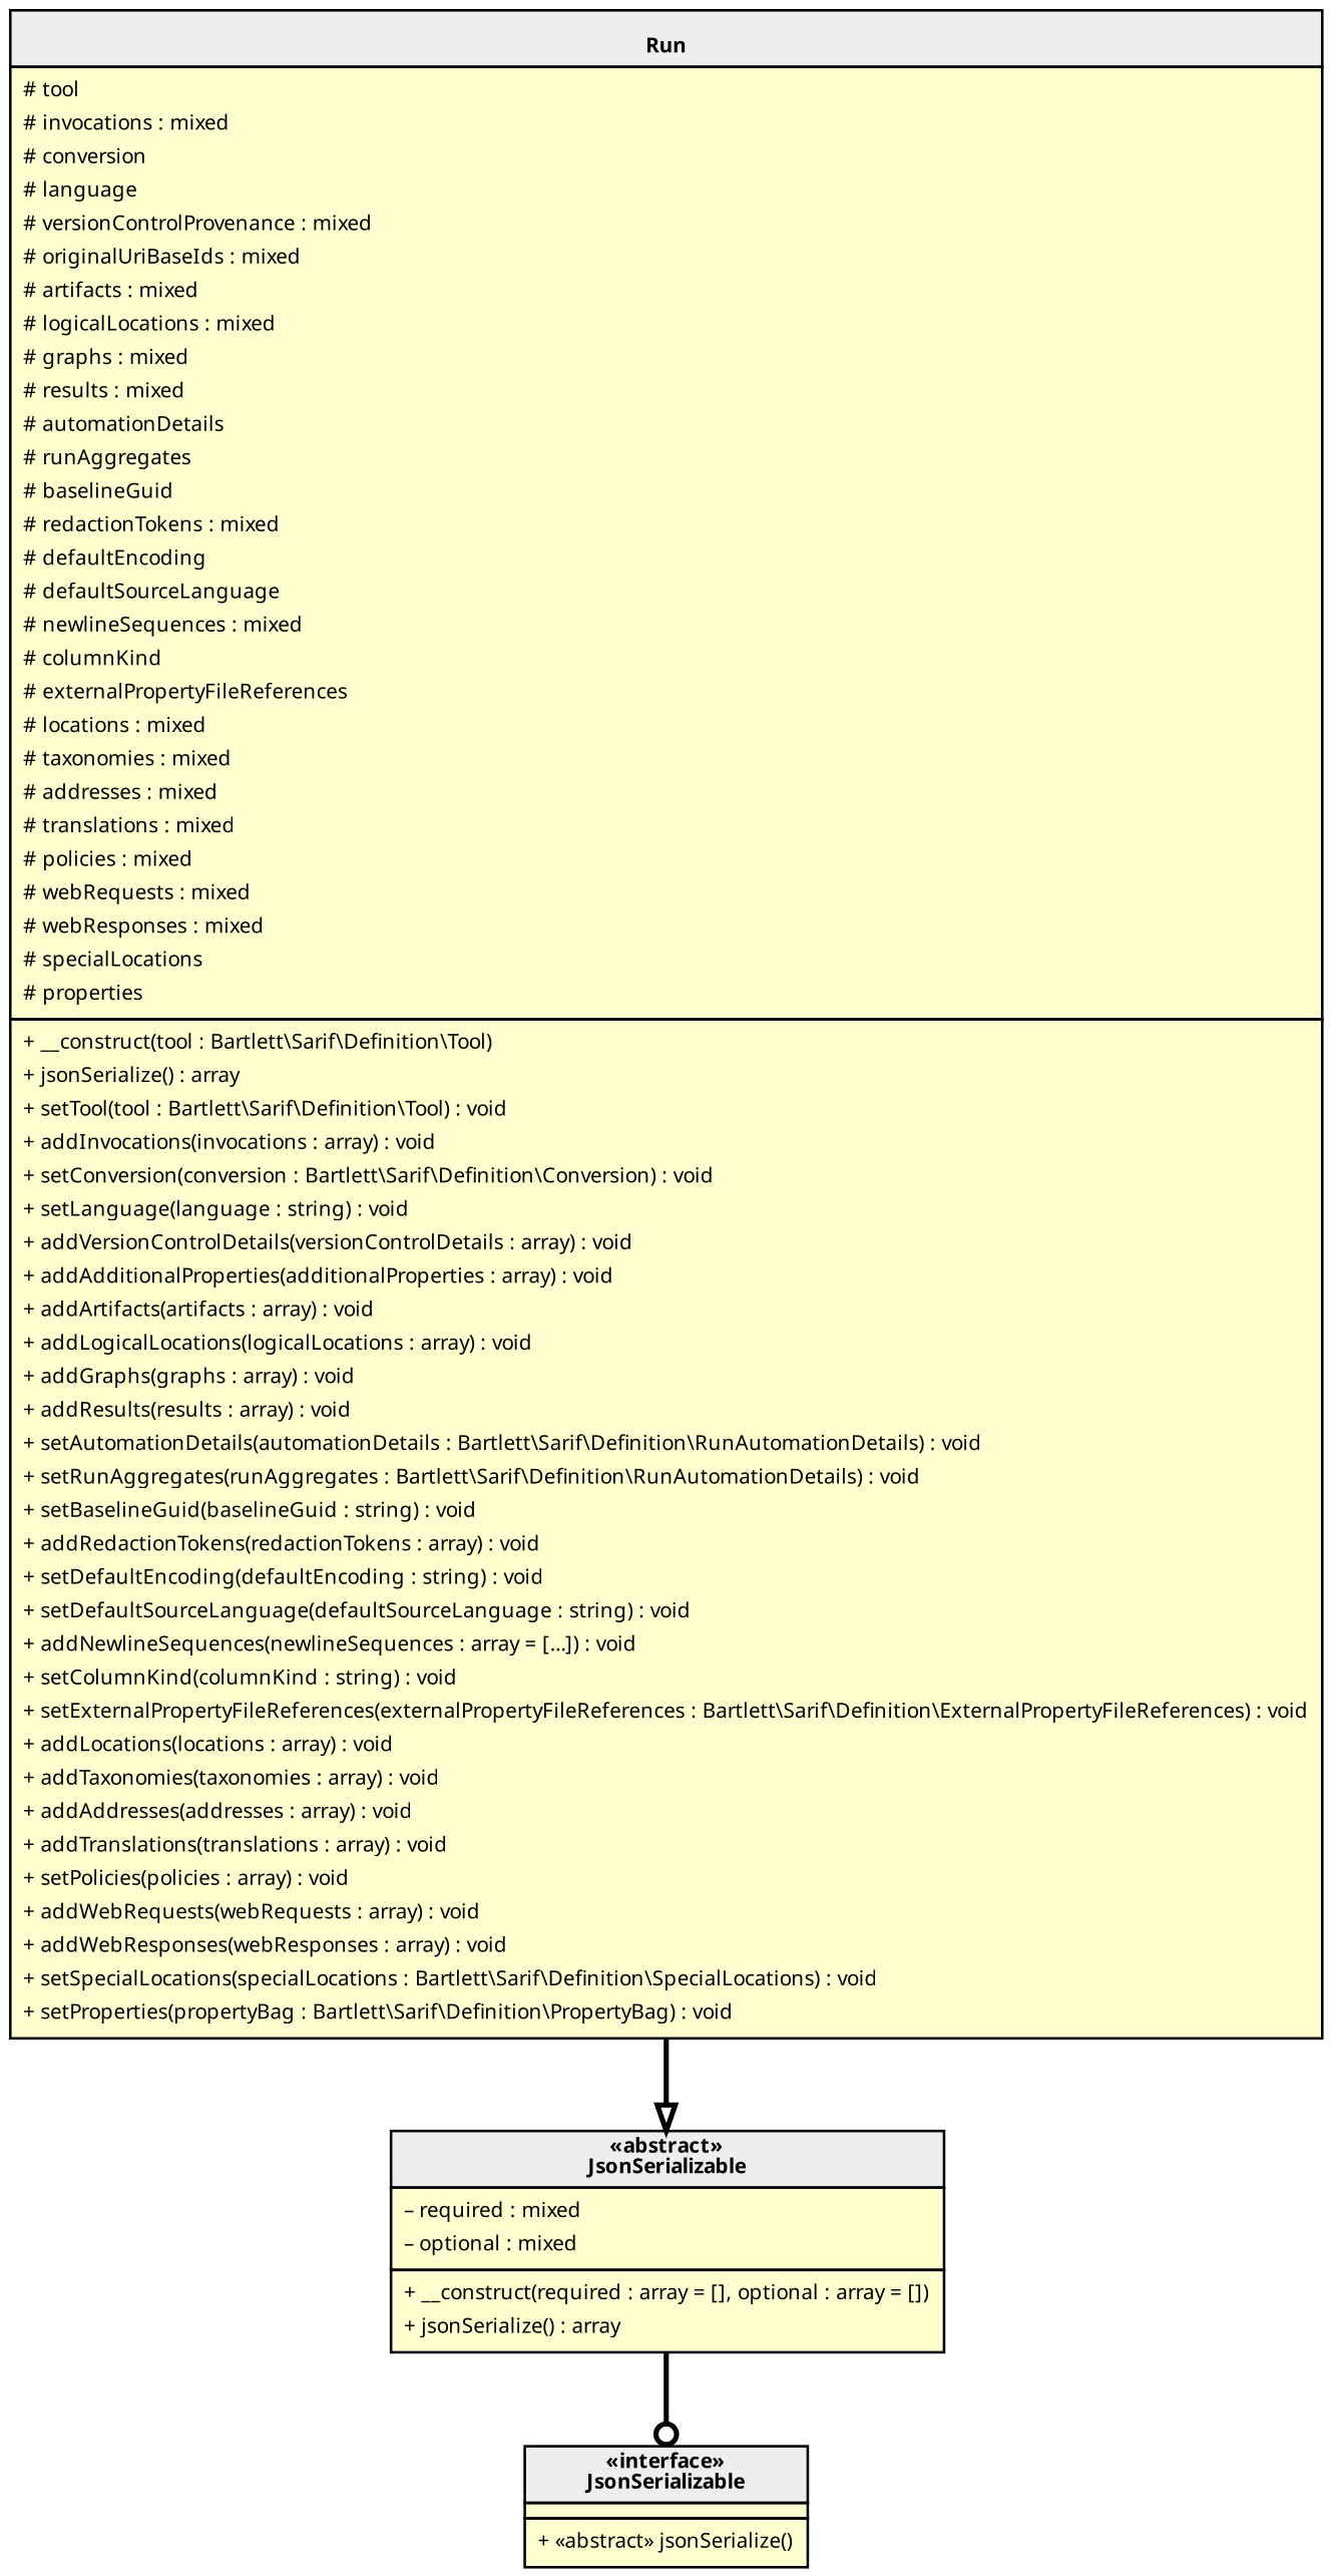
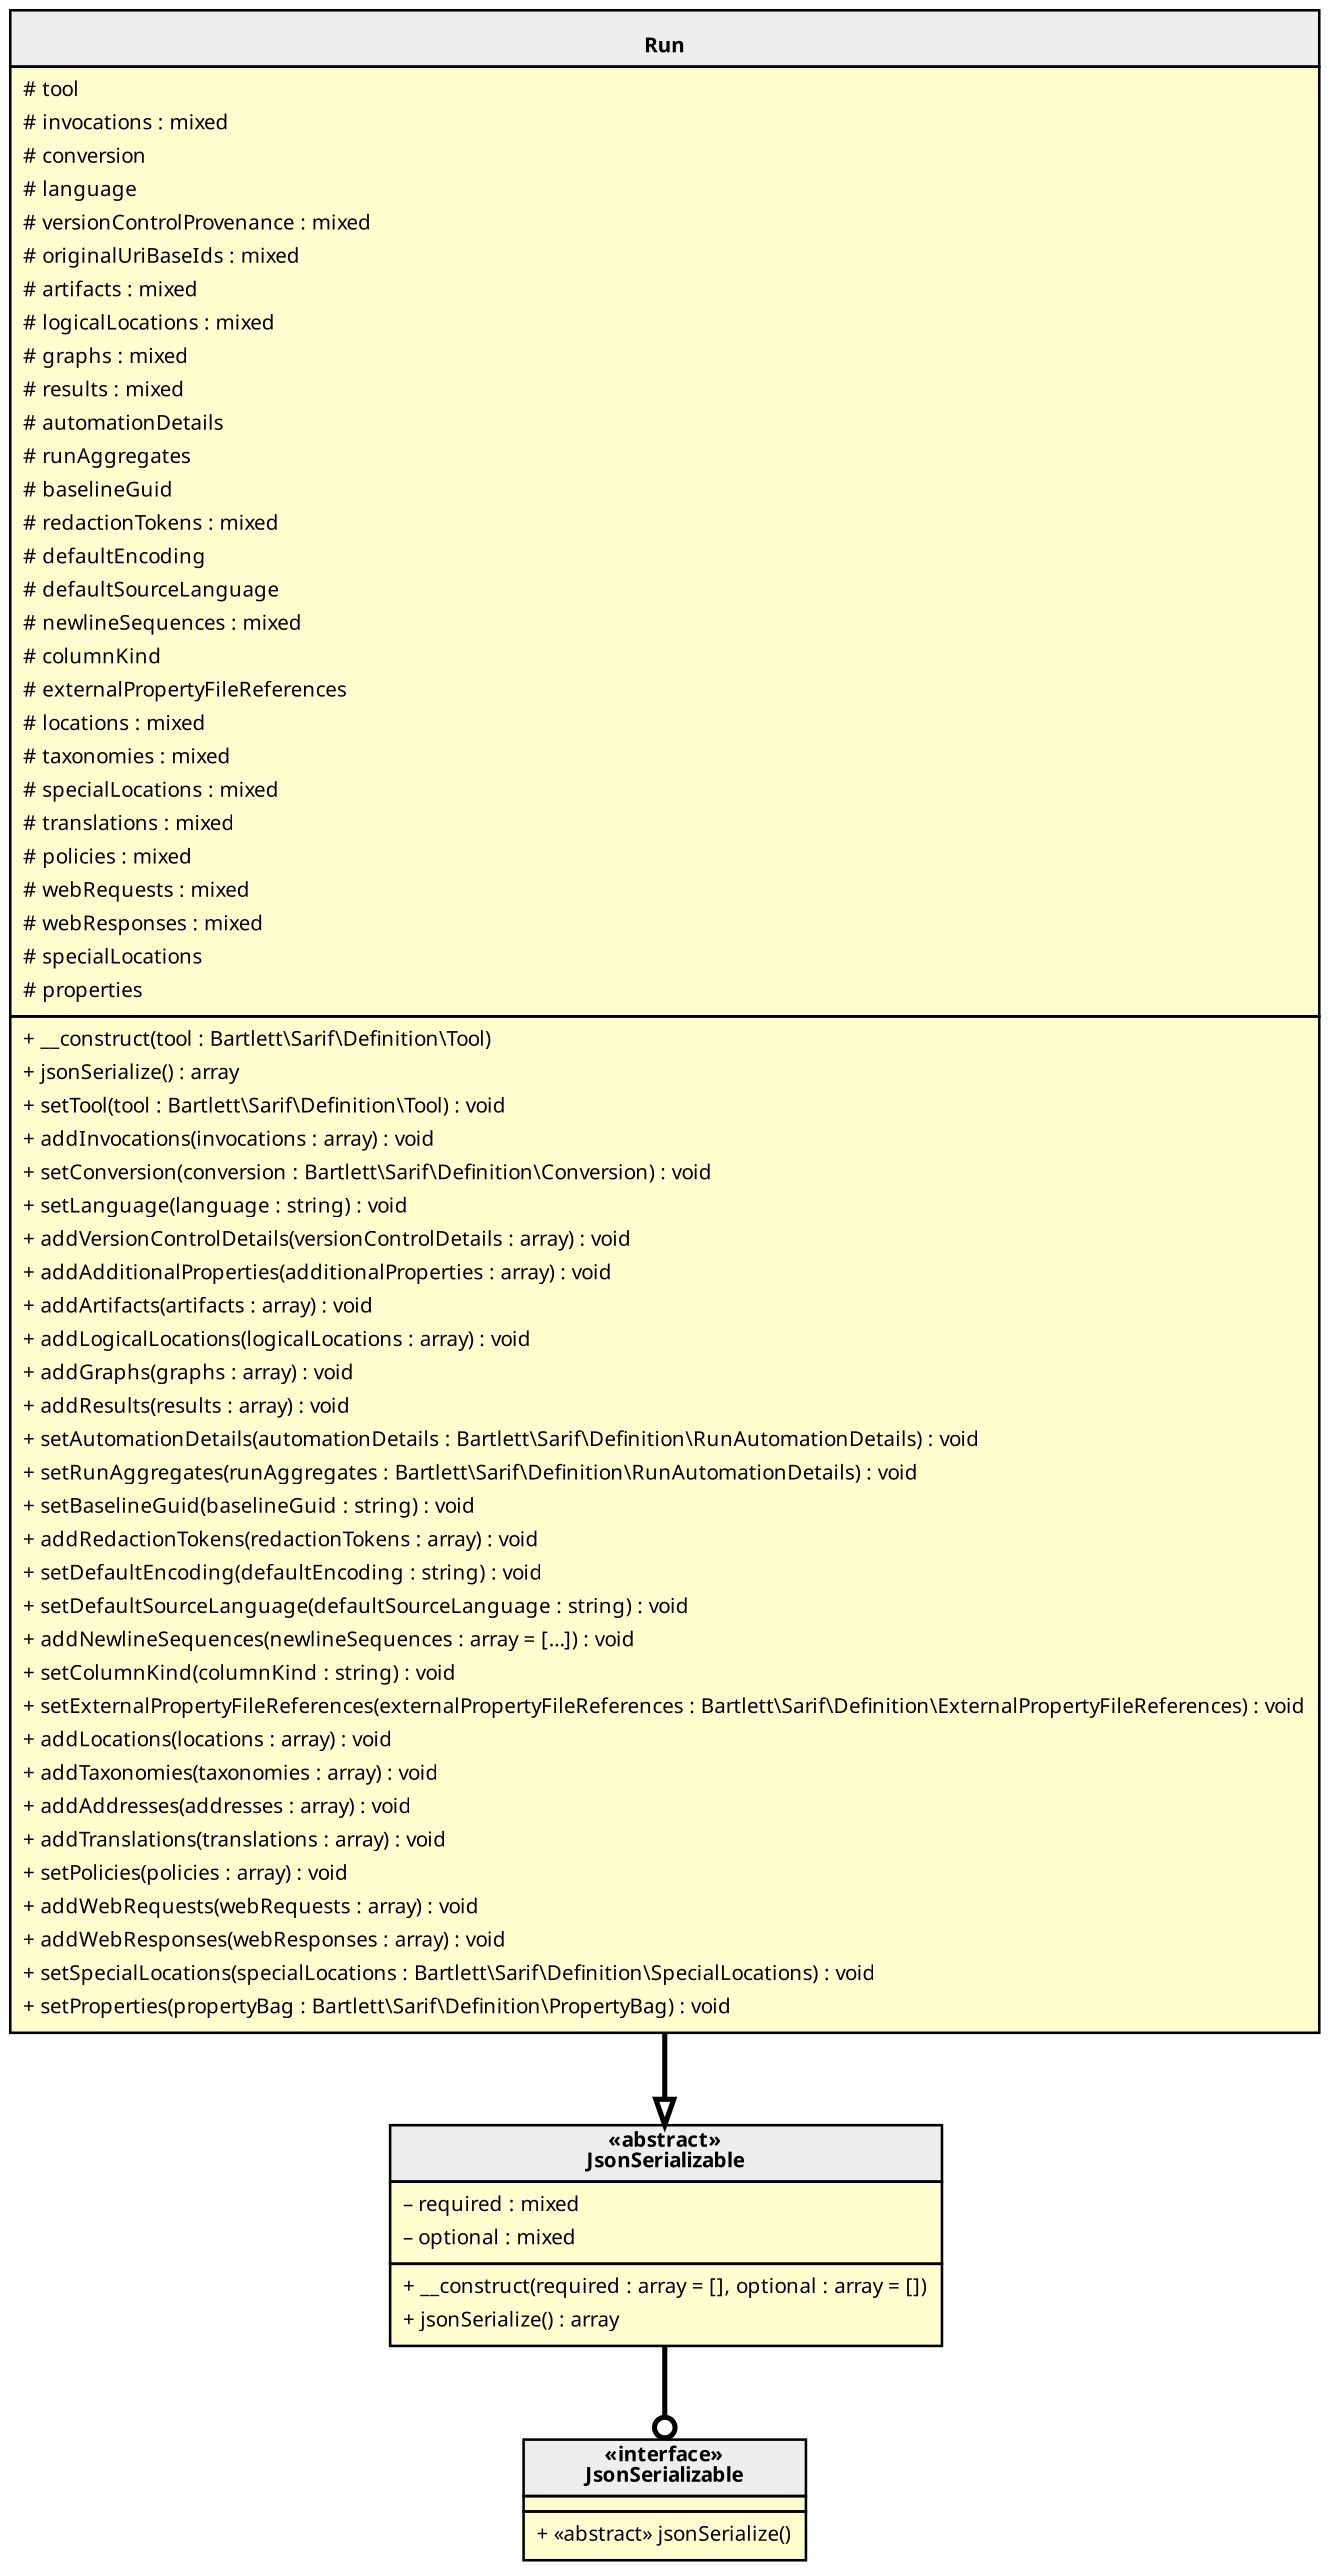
  digraph {
    rankdir=TB
    node [fillcolor="#FEFECE" fontname=Verdana fontsize=8 margin=0 shape=none style=filled]
    edge [fontname=Verdana fontsize=8 style=bold]
    n1 [label=< <table cellspacing="0" border="0" cellborder="1">     <tr><td bgcolor="#eeeeee"><b>«abstract»<br/>JsonSerializable</b></td></tr>     <tr><td><table border="0" cellspacing="0" cellpadding="2">     <tr><td align="left">– required : mixed</td></tr>     <tr><td align="left">– optional : mixed</td></tr> </table></td></tr>     <tr><td><table border="0" cellspacing="0" cellpadding="2">     <tr><td align="left">+ __construct(required : array = [], optional : array = [])</td></tr>     <tr><td align="left">+ jsonSerialize() : array</td></tr> </table></td></tr> </table>>]
-   n2 [label=< <table cellspacing="0" border="0" cellborder="1">     <tr><td bgcolor="#eeeeee"><b><br/>Run</b></td></tr>     <tr><td><table border="0" cellspacing="0" cellpadding="2">     <tr><td align="left"># tool</td></tr>     <tr><td align="left"># invocations : mixed</td></tr>     <tr><td align="left"># conversion</td></tr>     <tr><td align="left"># language</td></tr>     <tr><td align="left"># versionControlProvenance : mixed</td></tr>     <tr><td align="left"># originalUriBaseIds : mixed</td></tr>     <tr><td align="left"># artifacts : mixed</td></tr>     <tr><td align="left"># logicalLocations : mixed</td></tr>     <tr><td align="left"># graphs : mixed</td></tr>     <tr><td align="left"># results : mixed</td></tr>     <tr><td align="left"># automationDetails</td></tr>     <tr><td align="left"># runAggregates</td></tr>     <tr><td align="left"># baselineGuid</td></tr>     <tr><td align="left"># redactionTokens : mixed</td></tr>     <tr><td align="left"># defaultEncoding</td></tr>     <tr><td align="left"># defaultSourceLanguage</td></tr>     <tr><td align="left"># newlineSequences : mixed</td></tr>     <tr><td align="left"># columnKind</td></tr>     <tr><td align="left"># externalPropertyFileReferences</td></tr>     <tr><td align="left"># locations : mixed</td></tr>     <tr><td align="left"># taxonomies : mixed</td></tr>     <tr><td align="left"># addresses : mixed</td></tr>     <tr><td align="left"># translations : mixed</td></tr>     <tr><td align="left"># policies : mixed</td></tr>     <tr><td align="left"># webRequests : mixed</td></tr>     <tr><td align="left"># webResponses : mixed</td></tr>     <tr><td align="left"># specialLocations</td></tr>     <tr><td align="left"># properties</td></tr> </table></td></tr>     <tr><td><table border="0" cellspacing="0" cellpadding="2">     <tr><td align="left">+ __construct(tool : Bartlett\\Sarif\\Definition\\Tool)</td></tr>     <tr><td align="left">+ jsonSerialize() : array</td></tr>     <tr><td align="left">+ setTool(tool : Bartlett\\Sarif\\Definition\\Tool) : void</td></tr>     <tr><td align="left">+ addInvocations(invocations : array) : void</td></tr>     <tr><td align="left">+ setConversion(conversion : Bartlett\\Sarif\\Definition\\Conversion) : void</td></tr>     <tr><td align="left">+ setLanguage(language : string) : void</td></tr>     <tr><td align="left">+ addVersionControlDetails(versionControlDetails : array) : void</td></tr>     <tr><td align="left">+ addAdditionalProperties(additionalProperties : array) : void</td></tr>     <tr><td align="left">+ addArtifacts(artifacts : array) : void</td></tr>     <tr><td align="left">+ addLogicalLocations(logicalLocations : array) : void</td></tr>     <tr><td align="left">+ addGraphs(graphs : array) : void</td></tr>     <tr><td align="left">+ addResults(results : array) : void</td></tr>     <tr><td align="left">+ setAutomationDetails(automationDetails : Bartlett\\Sarif\\Definition\\RunAutomationDetails) : void</td></tr>     <tr><td align="left">+ setRunAggregates(runAggregates : Bartlett\\Sarif\\Definition\\RunAutomationDetails) : void</td></tr>     <tr><td align="left">+ setBaselineGuid(baselineGuid : string) : void</td></tr>     <tr><td align="left">+ addRedactionTokens(redactionTokens : array) : void</td></tr>     <tr><td align="left">+ setDefaultEncoding(defaultEncoding : string) : void</td></tr>     <tr><td align="left">+ setDefaultSourceLanguage(defaultSourceLanguage : string) : void</td></tr>     <tr><td align="left">+ addNewlineSequences(newlineSequences : array = […]) : void</td></tr>     <tr><td align="left">+ setColumnKind(columnKind : string) : void</td></tr>     <tr><td align="left">+ setExternalPropertyFileReferences(externalPropertyFileReferences : Bartlett\\Sarif\\Definition\\ExternalPropertyFileReferences) : void</td></tr>     <tr><td align="left">+ addLocations(locations : array) : void</td></tr>     <tr><td align="left">+ addTaxonomies(taxonomies : array) : void</td></tr>     <tr><td align="left">+ addAddresses(addresses : array) : void</td></tr>     <tr><td align="left">+ addTranslations(translations : array) : void</td></tr>     <tr><td align="left">+ setPolicies(policies : array) : void</td></tr>     <tr><td align="left">+ addWebRequests(webRequests : array) : void</td></tr>     <tr><td align="left">+ addWebResponses(webResponses : array) : void</td></tr>     <tr><td align="left">+ setSpecialLocations(specialLocations : Bartlett\\Sarif\\Definition\\SpecialLocations) : void</td></tr>     <tr><td align="left">+ setProperties(propertyBag : Bartlett\\Sarif\\Definition\\PropertyBag) : void</td></tr> </table></td></tr> </table>>]
+   n2 [label=< <table cellspacing="0" border="0" cellborder="1">     <tr><td bgcolor="#eeeeee"><b><br/>Run</b></td></tr>     <tr><td><table border="0" cellspacing="0" cellpadding="2">     <tr><td align="left"># tool</td></tr>     <tr><td align="left"># invocations : mixed</td></tr>     <tr><td align="left"># conversion</td></tr>     <tr><td align="left"># language</td></tr>     <tr><td align="left"># versionControlProvenance : mixed</td></tr>     <tr><td align="left"># originalUriBaseIds : mixed</td></tr>     <tr><td align="left"># artifacts : mixed</td></tr>     <tr><td align="left"># logicalLocations : mixed</td></tr>     <tr><td align="left"># graphs : mixed</td></tr>     <tr><td align="left"># results : mixed</td></tr>     <tr><td align="left"># automationDetails</td></tr>     <tr><td align="left"># runAggregates</td></tr>     <tr><td align="left"># baselineGuid</td></tr>     <tr><td align="left"># redactionTokens : mixed</td></tr>     <tr><td align="left"># defaultEncoding</td></tr>     <tr><td align="left"># defaultSourceLanguage</td></tr>     <tr><td align="left"># newlineSequences : mixed</td></tr>     <tr><td align="left"># columnKind</td></tr>     <tr><td align="left"># externalPropertyFileReferences</td></tr>     <tr><td align="left"># locations : mixed</td></tr>     <tr><td align="left"># taxonomies : mixed</td></tr>     <tr><td align="left"># specialLocations : mixed</td></tr>     <tr><td align="left"># translations : mixed</td></tr>     <tr><td align="left"># policies : mixed</td></tr>     <tr><td align="left"># webRequests : mixed</td></tr>     <tr><td align="left"># webResponses : mixed</td></tr>     <tr><td align="left"># specialLocations</td></tr>     <tr><td align="left"># properties</td></tr> </table></td></tr>     <tr><td><table border="0" cellspacing="0" cellpadding="2">     <tr><td align="left">+ __construct(tool : Bartlett\\Sarif\\Definition\\Tool)</td></tr>     <tr><td align="left">+ jsonSerialize() : array</td></tr>     <tr><td align="left">+ setTool(tool : Bartlett\\Sarif\\Definition\\Tool) : void</td></tr>     <tr><td align="left">+ addInvocations(invocations : array) : void</td></tr>     <tr><td align="left">+ setConversion(conversion : Bartlett\\Sarif\\Definition\\Conversion) : void</td></tr>     <tr><td align="left">+ setLanguage(language : string) : void</td></tr>     <tr><td align="left">+ addVersionControlDetails(versionControlDetails : array) : void</td></tr>     <tr><td align="left">+ addAdditionalProperties(additionalProperties : array) : void</td></tr>     <tr><td align="left">+ addArtifacts(artifacts : array) : void</td></tr>     <tr><td align="left">+ addLogicalLocations(logicalLocations : array) : void</td></tr>     <tr><td align="left">+ addGraphs(graphs : array) : void</td></tr>     <tr><td align="left">+ addResults(results : array) : void</td></tr>     <tr><td align="left">+ setAutomationDetails(automationDetails : Bartlett\\Sarif\\Definition\\RunAutomationDetails) : void</td></tr>     <tr><td align="left">+ setRunAggregates(runAggregates : Bartlett\\Sarif\\Definition\\RunAutomationDetails) : void</td></tr>     <tr><td align="left">+ setBaselineGuid(baselineGuid : string) : void</td></tr>     <tr><td align="left">+ addRedactionTokens(redactionTokens : array) : void</td></tr>     <tr><td align="left">+ setDefaultEncoding(defaultEncoding : string) : void</td></tr>     <tr><td align="left">+ setDefaultSourceLanguage(defaultSourceLanguage : string) : void</td></tr>     <tr><td align="left">+ addNewlineSequences(newlineSequences : array = […]) : void</td></tr>     <tr><td align="left">+ setColumnKind(columnKind : string) : void</td></tr>     <tr><td align="left">+ setExternalPropertyFileReferences(externalPropertyFileReferences : Bartlett\\Sarif\\Definition\\ExternalPropertyFileReferences) : void</td></tr>     <tr><td align="left">+ addLocations(locations : array) : void</td></tr>     <tr><td align="left">+ addTaxonomies(taxonomies : array) : void</td></tr>     <tr><td align="left">+ addAddresses(addresses : array) : void</td></tr>     <tr><td align="left">+ addTranslations(translations : array) : void</td></tr>     <tr><td align="left">+ setPolicies(policies : array) : void</td></tr>     <tr><td align="left">+ addWebRequests(webRequests : array) : void</td></tr>     <tr><td align="left">+ addWebResponses(webResponses : array) : void</td></tr>     <tr><td align="left">+ setSpecialLocations(specialLocations : Bartlett\\Sarif\\Definition\\SpecialLocations) : void</td></tr>     <tr><td align="left">+ setProperties(propertyBag : Bartlett\\Sarif\\Definition\\PropertyBag) : void</td></tr> </table></td></tr> </table>>]
    n3 [label=< <table cellspacing="0" border="0" cellborder="1">     <tr><td bgcolor="#eeeeee"><b>«interface»<br/>JsonSerializable</b></td></tr>     <tr><td></td></tr>     <tr><td><table border="0" cellspacing="0" cellpadding="2">     <tr><td align="left">+ «abstract» jsonSerialize()</td></tr> </table></td></tr> </table>>]
    subgraph sub_1 {
      bgcolor=Bisque
      label="Bartlett\\Sarif\\Internal"
      n1
    }
    subgraph sub_2 {
      bgcolor=BurlyWood
      label="Bartlett\\Sarif\\Definition"
      n2
    }
    subgraph sub_3 {
      label=0
      n3
    }
    n1 -> n3 [arrowhead=odot]
    n2 -> n1 [arrowhead=onormal]
  }
